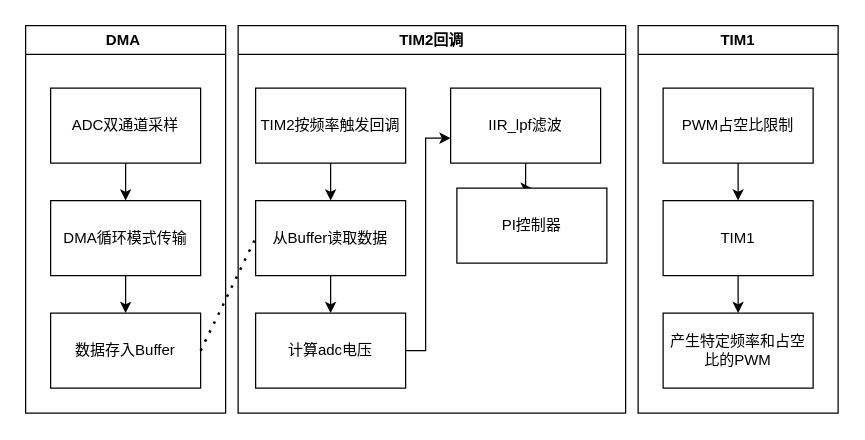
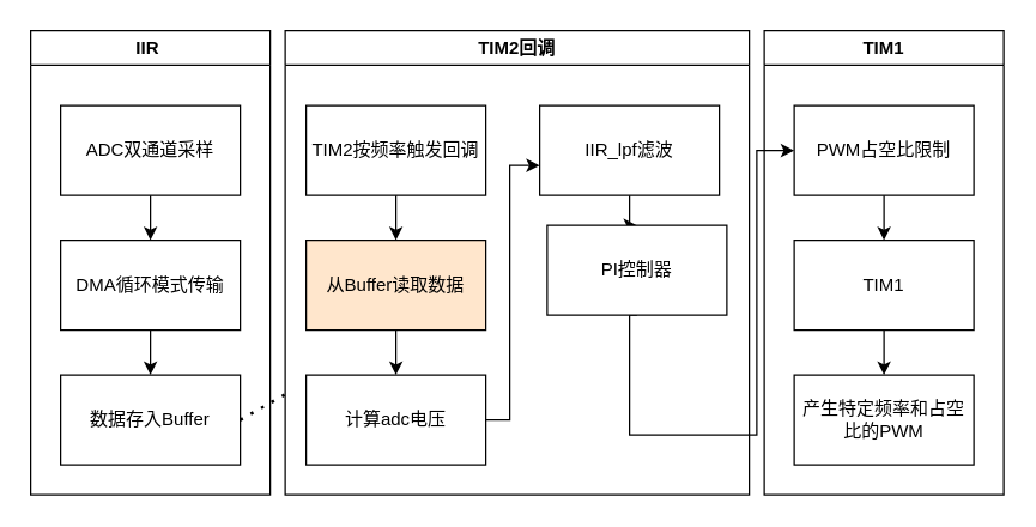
  <mxCell id="0" />
  <mxCell id="1" parent="0" />
  <mxCell id="2" value="" style="edgeStyle=orthogonalEdgeStyle;rounded=0;orthogonalLoop=1;jettySize=auto;html=1;" edge="1" parent="1" source="3" target="5"><mxGeometry relative="1" as="geometry" /></mxCell>
  <mxCell id="3" value="ADC双通道采样" style="rounded=0;whiteSpace=wrap;html=1;" vertex="1" parent="1"><mxGeometry x="40" y="70" width="120" height="60" as="geometry" /></mxCell>
  <mxCell id="4" style="edgeStyle=orthogonalEdgeStyle;rounded=0;orthogonalLoop=1;jettySize=auto;html=1;" edge="1" parent="1" source="5" target="6"><mxGeometry relative="1" as="geometry" /></mxCell>
  <mxCell id="5" value="DMA循环模式传输" style="whiteSpace=wrap;html=1;rounded=0;" vertex="1" parent="1"><mxGeometry x="40" y="160" width="120" height="60" as="geometry" /></mxCell>
  <mxCell id="6" value="数据存入Buffer" style="rounded=0;whiteSpace=wrap;html=1;" vertex="1" parent="1"><mxGeometry x="40" y="250" width="120" height="60" as="geometry" /></mxCell>
  <mxCell id="7" value="" style="edgeStyle=orthogonalEdgeStyle;rounded=0;orthogonalLoop=1;jettySize=auto;html=1;" edge="1" parent="1" source="8" target="10"><mxGeometry relative="1" as="geometry" /></mxCell>
  <mxCell id="8" value="TIM2按频率触发回调" style="rounded=0;whiteSpace=wrap;html=1;" vertex="1" parent="1"><mxGeometry x="204" y="70" width="120" height="60" as="geometry" /></mxCell>
  <mxCell id="9" value="" style="edgeStyle=orthogonalEdgeStyle;rounded=0;orthogonalLoop=1;jettySize=auto;html=1;" edge="1" parent="1" source="10" target="12"><mxGeometry relative="1" as="geometry" /></mxCell>
- <mxCell id="10" value="从Buffer读取数据" style="whiteSpace=wrap;html=1;rounded=0;" vertex="1" parent="1"><mxGeometry x="204" y="160" width="120" height="60" as="geometry" /></mxCell>
+ <mxCell id="10" value="从Buffer读取数据" style="whiteSpace=wrap;html=1;rounded=0;fillColor=#ffe6cc;" vertex="1" parent="1"><mxGeometry x="204" y="160" width="120" height="60" as="geometry" /></mxCell>
  <mxCell id="11" value="" style="edgeStyle=orthogonalEdgeStyle;rounded=0;orthogonalLoop=1;jettySize=auto;html=1;" edge="1" parent="1" source="12" target="14"><mxGeometry relative="1" as="geometry"><Array as="points"><mxPoint x="340" y="280" /><mxPoint x="340" y="110" /></Array></mxGeometry></mxCell>
  <mxCell id="12" value="计算adc电压" style="whiteSpace=wrap;html=1;rounded=0;" vertex="1" parent="1"><mxGeometry x="204" y="250" width="120" height="60" as="geometry" /></mxCell>
  <mxCell id="13" value="" style="edgeStyle=orthogonalEdgeStyle;rounded=0;orthogonalLoop=1;jettySize=auto;html=1;" edge="1" parent="1" source="14" target="16"><mxGeometry relative="1" as="geometry" /></mxCell>
  <mxCell id="14" value="IIR_lpf滤波" style="whiteSpace=wrap;html=1;rounded=0;" vertex="1" parent="1"><mxGeometry x="360" y="70" width="120" height="60" as="geometry" /></mxCell>
+ <mxCell id="15" style="edgeStyle=orthogonalEdgeStyle;rounded=0;orthogonalLoop=1;jettySize=auto;html=1;entryX=0;entryY=0.5;entryDx=0;entryDy=0;exitX=0.5;exitY=1;exitDx=0;exitDy=0;" edge="1" parent="1" source="16" target="24"><mxGeometry relative="1" as="geometry"><Array as="points"><mxPoint x="420" y="290" /><mxPoint x="505" y="290" /><mxPoint x="505" y="100" /></Array></mxGeometry></mxCell>
  <mxCell id="16" value="PI控制器" style="whiteSpace=wrap;html=1;rounded=0;" vertex="1" parent="1"><mxGeometry x="365" y="150" width="120" height="60" as="geometry" /></mxCell>
- <mxCell id="17" value="" style="endArrow=none;dashed=1;html=1;dashPattern=1 3;strokeWidth=2;rounded=0;exitX=1;exitY=0.5;exitDx=0;exitDy=0;entryX=0;entryY=0.5;entryDx=0;entryDy=0;" edge="1" parent="1" source="6" target="10"><mxGeometry width="50" height="50" relative="1" as="geometry"><mxPoint x="240" y="320" as="sourcePoint" /><mxPoint x="290" y="270" as="targetPoint" /></mxGeometry></mxCell>
- <mxCell id="18" value="DMA&amp;nbsp;" style="swimlane;whiteSpace=wrap;html=1;" vertex="1" parent="1"><mxGeometry y="20" width="160" height="310" as="geometry" x="20" /></mxCell>
+ <mxCell id="17" value="" style="endArrow=none;dashed=1;html=1;dashPattern=1 3;strokeWidth=2;rounded=0;exitX=1;exitY=0.5;exitDx=0;exitDy=0;" edge="1" parent="1" source="6" target="19"><mxGeometry width="50" height="50" relative="1" as="geometry"><mxPoint x="240" y="320" as="sourcePoint" /><mxPoint x="290" y="270" as="targetPoint" /></mxGeometry></mxCell>
+ <mxCell id="18" value="IIR&amp;nbsp;" style="swimlane;whiteSpace=wrap;html=1;" vertex="1" parent="1"><mxGeometry y="20" width="160" height="310" as="geometry" x="20" /></mxCell>
  <mxCell id="19" value="TIM2回调" style="swimlane;whiteSpace=wrap;html=1;" vertex="1" parent="1"><mxGeometry x="190" y="20" width="310" height="310" as="geometry" /></mxCell>
  <mxCell id="20" value="TIM1" style="swimlane;whiteSpace=wrap;html=1;" vertex="1" parent="1"><mxGeometry x="510" y="20" width="160" height="310" as="geometry" /></mxCell>
  <mxCell id="21" value="产生特定频率和占空比的PWM" style="whiteSpace=wrap;html=1;rounded=0;" vertex="1" parent="20"><mxGeometry x="20" y="230" width="120" height="60" as="geometry" /></mxCell>
  <mxCell id="22" value="TIM1" style="rounded=0;whiteSpace=wrap;html=1;" vertex="1" parent="20"><mxGeometry x="20" y="140" width="120" height="60" as="geometry" /></mxCell>
  <mxCell id="23" value="" style="edgeStyle=orthogonalEdgeStyle;rounded=0;orthogonalLoop=1;jettySize=auto;html=1;" edge="1" parent="20" source="22" target="21"><mxGeometry relative="1" as="geometry" /></mxCell>
  <mxCell id="24" value="PWM占空比限制" style="rounded=0;whiteSpace=wrap;html=1;" vertex="1" parent="20"><mxGeometry x="20" y="50" width="120" height="60" as="geometry" /></mxCell>
  <mxCell id="25" style="edgeStyle=orthogonalEdgeStyle;rounded=0;orthogonalLoop=1;jettySize=auto;html=1;" edge="1" parent="20" source="24" target="22"><mxGeometry relative="1" as="geometry" /></mxCell>
